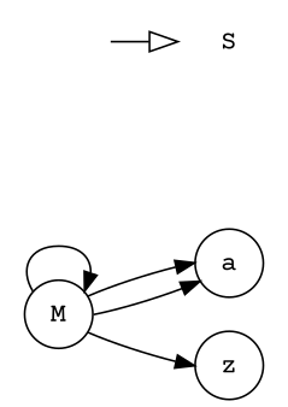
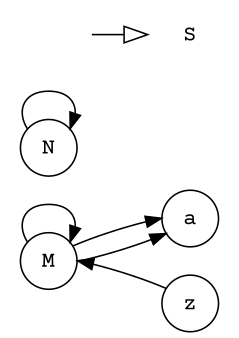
  digraph {
    fontname="Courier Prime"
    rankdir=LR
    node [fontname="Courier Prime" shape=circle]
    edge [fontname="Courier Prime"]
    M
    a
    z
+   N
    "" [shape=none]
    S [shape=none]
    M -> M
    M -> a
    M -> a
-   M -> z
+   z -> M
+   N -> N
    "" -> S [arrowhead=empty arrowsize=1.5]
  }
